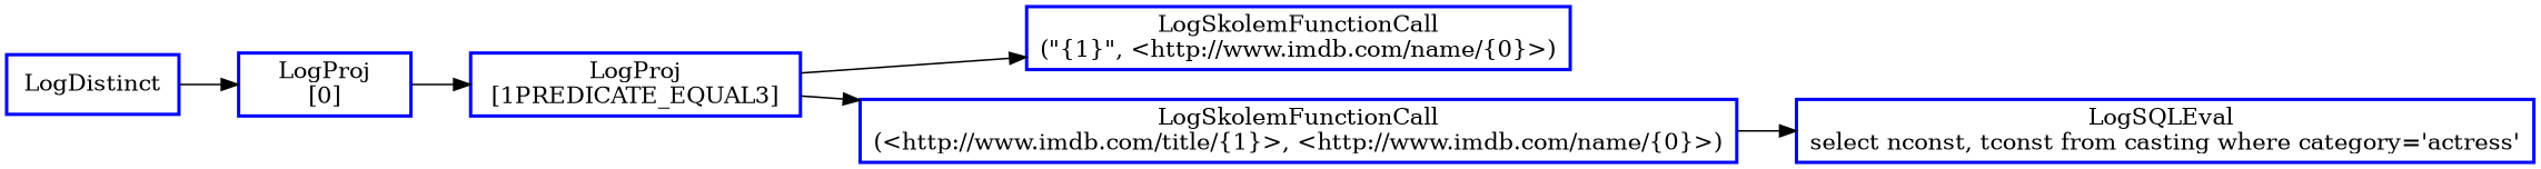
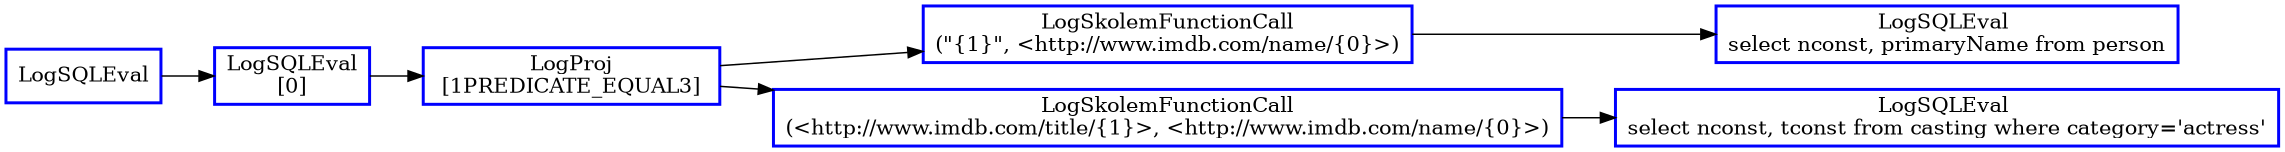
  digraph {
    rankdir=LR
    node [color=blue fontcolor=black shape=rectangle style=bold]
-   n1 [label=LogDistinct]
-   n2 [label="LogProj\n[0]"]
+   n1 [label=LogSQLEval]
+   n2 [label="LogSQLEval\n[0]"]
    n3 [label="LogProj\n [1PREDICATE_EQUAL3] "]
    n4 [label="LogSkolemFunctionCall\n(\"{1}\", <http://www.imdb.com/name/{0}>)"]
    n5 [label="LogSkolemFunctionCall\n(<http://www.imdb.com/title/{1}>, <http://www.imdb.com/name/{0}>)"]
+   n6 [label="LogSQLEval \nselect nconst, primaryName from person"]
    n7 [label="LogSQLEval \nselect nconst, tconst from casting where category='actress'"]
    n1 -> n2
    n2 -> n3
    n3 -> n4
    n3 -> n5
+   n4 -> n6
    n5 -> n7
  }
